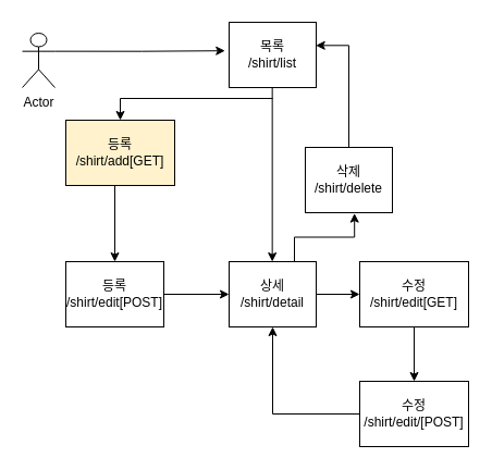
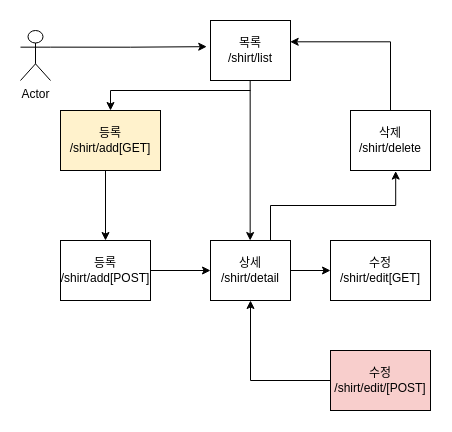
  <mxCell id="0" />
  <mxCell id="1" parent="0" />
  <mxCell id="2" style="edgeStyle=orthogonalEdgeStyle;rounded=0;orthogonalLoop=1;jettySize=auto;html=1;exitX=1;exitY=0.333;exitDx=0;exitDy=0;exitPerimeter=0;entryX=-0.047;entryY=0.436;entryDx=0;entryDy=0;entryPerimeter=0;" edge="1" parent="1" source="3" target="5"><mxGeometry relative="1" as="geometry" /></mxCell>
  <mxCell id="3" value="Actor" style="shape=umlActor;verticalLabelPosition=bottom;verticalAlign=top;html=1;outlineConnect=0;" vertex="1" parent="1"><mxGeometry x="20" y="30" width="30" height="50" as="geometry" /></mxCell>
  <mxCell id="4" style="edgeStyle=orthogonalEdgeStyle;rounded=0;orthogonalLoop=1;jettySize=auto;html=1;entryX=0.5;entryY=0;entryDx=0;entryDy=0;" edge="1" parent="1"><mxGeometry relative="1" as="geometry"><mxPoint x="249.66" y="80" as="sourcePoint" /><mxPoint x="249.66" y="240" as="targetPoint" /></mxGeometry></mxCell>
  <mxCell id="5" value="목록&lt;br&gt;/shirt/list" style="rounded=0;whiteSpace=wrap;html=1;" vertex="1" parent="1"><mxGeometry x="210" y="20" width="80" height="60" as="geometry" /></mxCell>
  <mxCell id="6" style="edgeStyle=orthogonalEdgeStyle;rounded=0;orthogonalLoop=1;jettySize=auto;html=1;exitX=1;exitY=0.5;exitDx=0;exitDy=0;entryX=0;entryY=0.5;entryDx=0;entryDy=0;" edge="1" parent="1" source="8" target="15"><mxGeometry relative="1" as="geometry" /></mxCell>
  <mxCell id="7" style="edgeStyle=orthogonalEdgeStyle;rounded=0;orthogonalLoop=1;jettySize=auto;html=1;exitX=0.75;exitY=0;exitDx=0;exitDy=0;entryX=0.565;entryY=1.01;entryDx=0;entryDy=0;entryPerimeter=0;" edge="1" parent="1" source="8" target="13"><mxGeometry relative="1" as="geometry"><mxPoint x="270" y="210" as="targetPoint" /></mxGeometry></mxCell>
  <mxCell id="8" value="상세&lt;br&gt;/shirt/detail" style="rounded=0;whiteSpace=wrap;html=1;" vertex="1" parent="1"><mxGeometry x="210" y="240" width="80" height="60" as="geometry" /></mxCell>
  <mxCell id="9" style="edgeStyle=orthogonalEdgeStyle;rounded=0;orthogonalLoop=1;jettySize=auto;html=1;exitX=1;exitY=0.5;exitDx=0;exitDy=0;entryX=0;entryY=0.5;entryDx=0;entryDy=0;" edge="1" parent="1" source="11" target="8"><mxGeometry relative="1" as="geometry" /></mxCell>
  <mxCell id="10" style="edgeStyle=orthogonalEdgeStyle;rounded=0;orthogonalLoop=1;jettySize=auto;html=1;exitX=0;exitY=0.5;exitDx=0;exitDy=0;" edge="1" parent="1" source="11"><mxGeometry relative="1" as="geometry"><mxPoint x="69.69" y="269.931" as="targetPoint" /></mxGeometry></mxCell>
- <mxCell id="11" value="등록&lt;br&gt;/shirt/edit[POST]" style="rounded=0;whiteSpace=wrap;html=1;" vertex="1" parent="1"><mxGeometry x="60" y="240" width="90" height="60" as="geometry" /></mxCell>
+ <mxCell id="11" value="등록&lt;br&gt;/shirt/add[POST]" style="rounded=0;whiteSpace=wrap;html=1;" vertex="1" parent="1"><mxGeometry x="60" y="240" width="90" height="60" as="geometry" /></mxCell>
  <mxCell id="12" style="edgeStyle=orthogonalEdgeStyle;rounded=0;orthogonalLoop=1;jettySize=auto;html=1;exitX=0.5;exitY=0;exitDx=0;exitDy=0;entryX=0.996;entryY=0.355;entryDx=0;entryDy=0;entryPerimeter=0;" edge="1" parent="1" source="13" target="5"><mxGeometry relative="1" as="geometry"><mxPoint x="389.69" y="50" as="targetPoint" /></mxGeometry></mxCell>
- <mxCell id="13" value="삭제&lt;br&gt;/shirt/delete" style="rounded=0;whiteSpace=wrap;html=1;" vertex="1" parent="1"><mxGeometry x="280" y="135" width="80" height="60" as="geometry" /></mxCell>
- <mxCell id="14" style="edgeStyle=orthogonalEdgeStyle;rounded=0;orthogonalLoop=1;jettySize=auto;html=1;" edge="1" parent="1" source="15" target="17"><mxGeometry relative="1" as="geometry" /></mxCell>
+ <mxCell id="13" value="삭제&lt;br&gt;/shirt/delete" style="rounded=0;whiteSpace=wrap;html=1;" vertex="1" parent="1"><mxGeometry x="350" y="110" width="80" height="60" as="geometry" /></mxCell>
  <mxCell id="15" value="수정&lt;br&gt;/shirt/edit[GET]" style="rounded=0;whiteSpace=wrap;html=1;" vertex="1" parent="1"><mxGeometry x="330" y="240" width="100" height="60" as="geometry" /></mxCell>
  <mxCell id="16" style="edgeStyle=orthogonalEdgeStyle;rounded=0;orthogonalLoop=1;jettySize=auto;html=1;exitX=0;exitY=0.5;exitDx=0;exitDy=0;entryX=0.5;entryY=1;entryDx=0;entryDy=0;" edge="1" parent="1" source="17" target="8"><mxGeometry relative="1" as="geometry"><mxPoint x="250" y="380.276" as="targetPoint" /></mxGeometry></mxCell>
- <mxCell id="17" value="수정&lt;br&gt;/shirt/edit/[POST]" style="rounded=0;whiteSpace=wrap;html=1;" vertex="1" parent="1"><mxGeometry x="330" y="350" width="100" height="60" as="geometry" /></mxCell>
+ <mxCell id="17" value="수정&lt;br&gt;/shirt/edit/[POST]" style="rounded=0;whiteSpace=wrap;html=1;fillColor=#f8cecc;" vertex="1" parent="1"><mxGeometry x="330" y="350" width="100" height="60" as="geometry" /></mxCell>
  <mxCell id="18" style="edgeStyle=orthogonalEdgeStyle;rounded=0;orthogonalLoop=1;jettySize=auto;html=1;exitX=0.5;exitY=1;exitDx=0;exitDy=0;entryX=0.5;entryY=0;entryDx=0;entryDy=0;" edge="1" parent="1" source="19" target="11"><mxGeometry relative="1" as="geometry"><Array as="points"><mxPoint x="105" y="170" /></Array></mxGeometry></mxCell>
  <mxCell id="19" value="등록&lt;br&gt;/shirt/add[GET]" style="rounded=0;whiteSpace=wrap;html=1;fillColor=#fff2cc;" vertex="1" parent="1"><mxGeometry x="60" y="110" width="100" height="60" as="geometry" /></mxCell>
  <mxCell id="20" value="" style="endArrow=classic;html=1;rounded=0;entryX=0.5;entryY=0;entryDx=0;entryDy=0;" edge="1" parent="1" target="19"><mxGeometry width="50" height="50" relative="1" as="geometry"><mxPoint x="250" y="90" as="sourcePoint" /><mxPoint x="110" y="90" as="targetPoint" /><Array as="points"><mxPoint x="110" y="90" /></Array></mxGeometry></mxCell>
